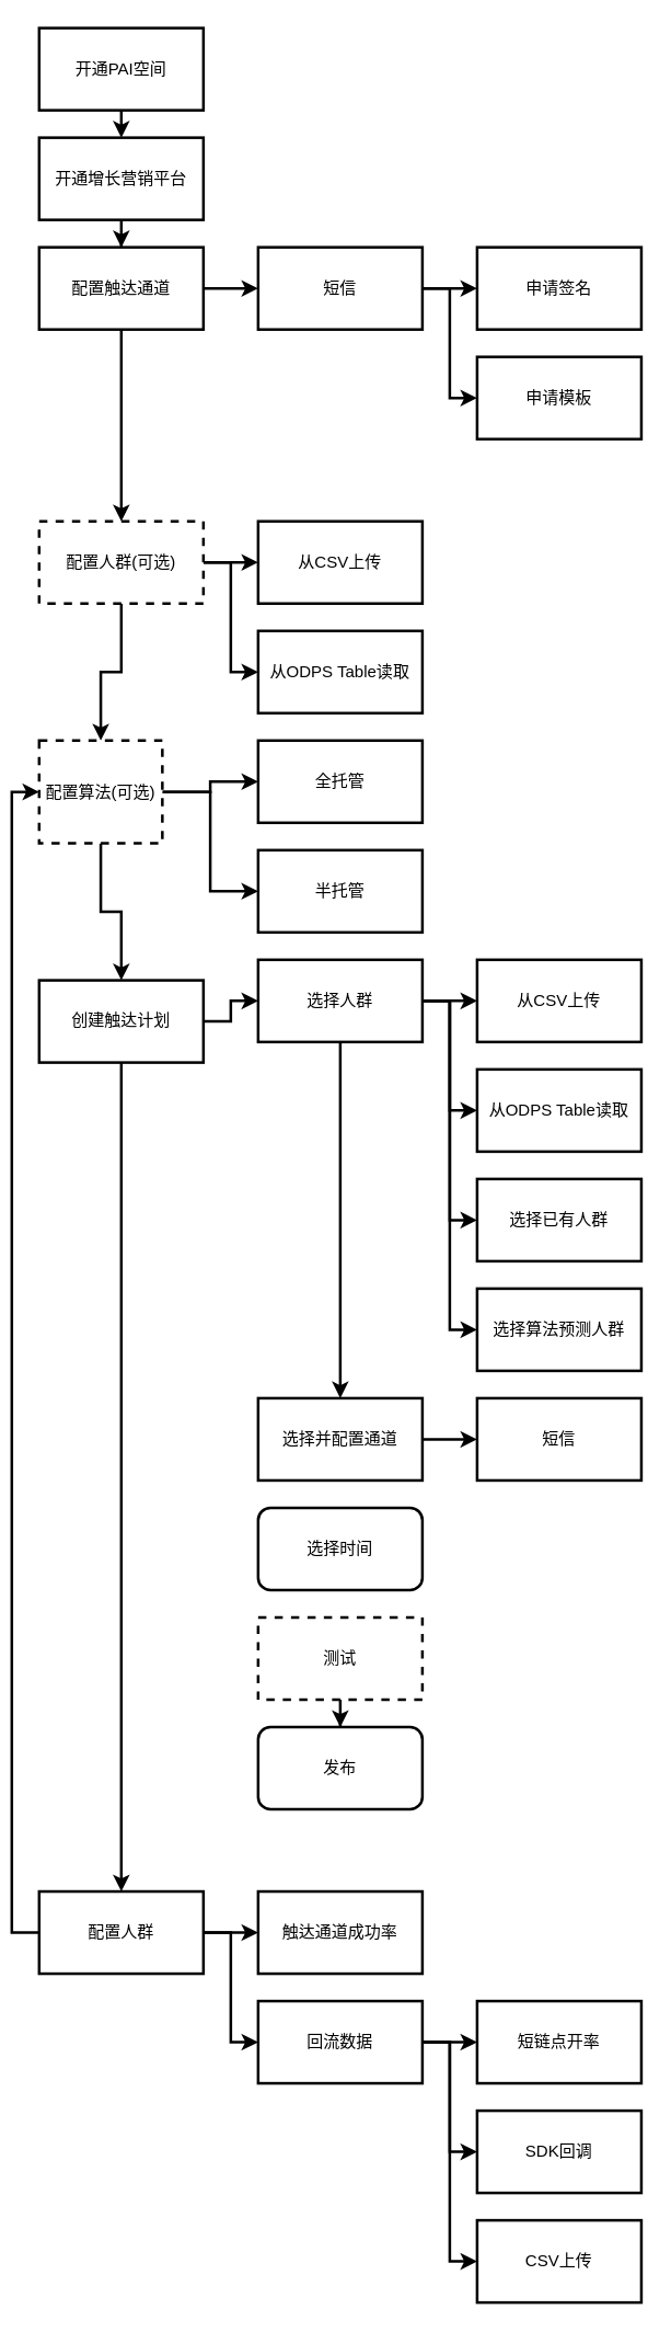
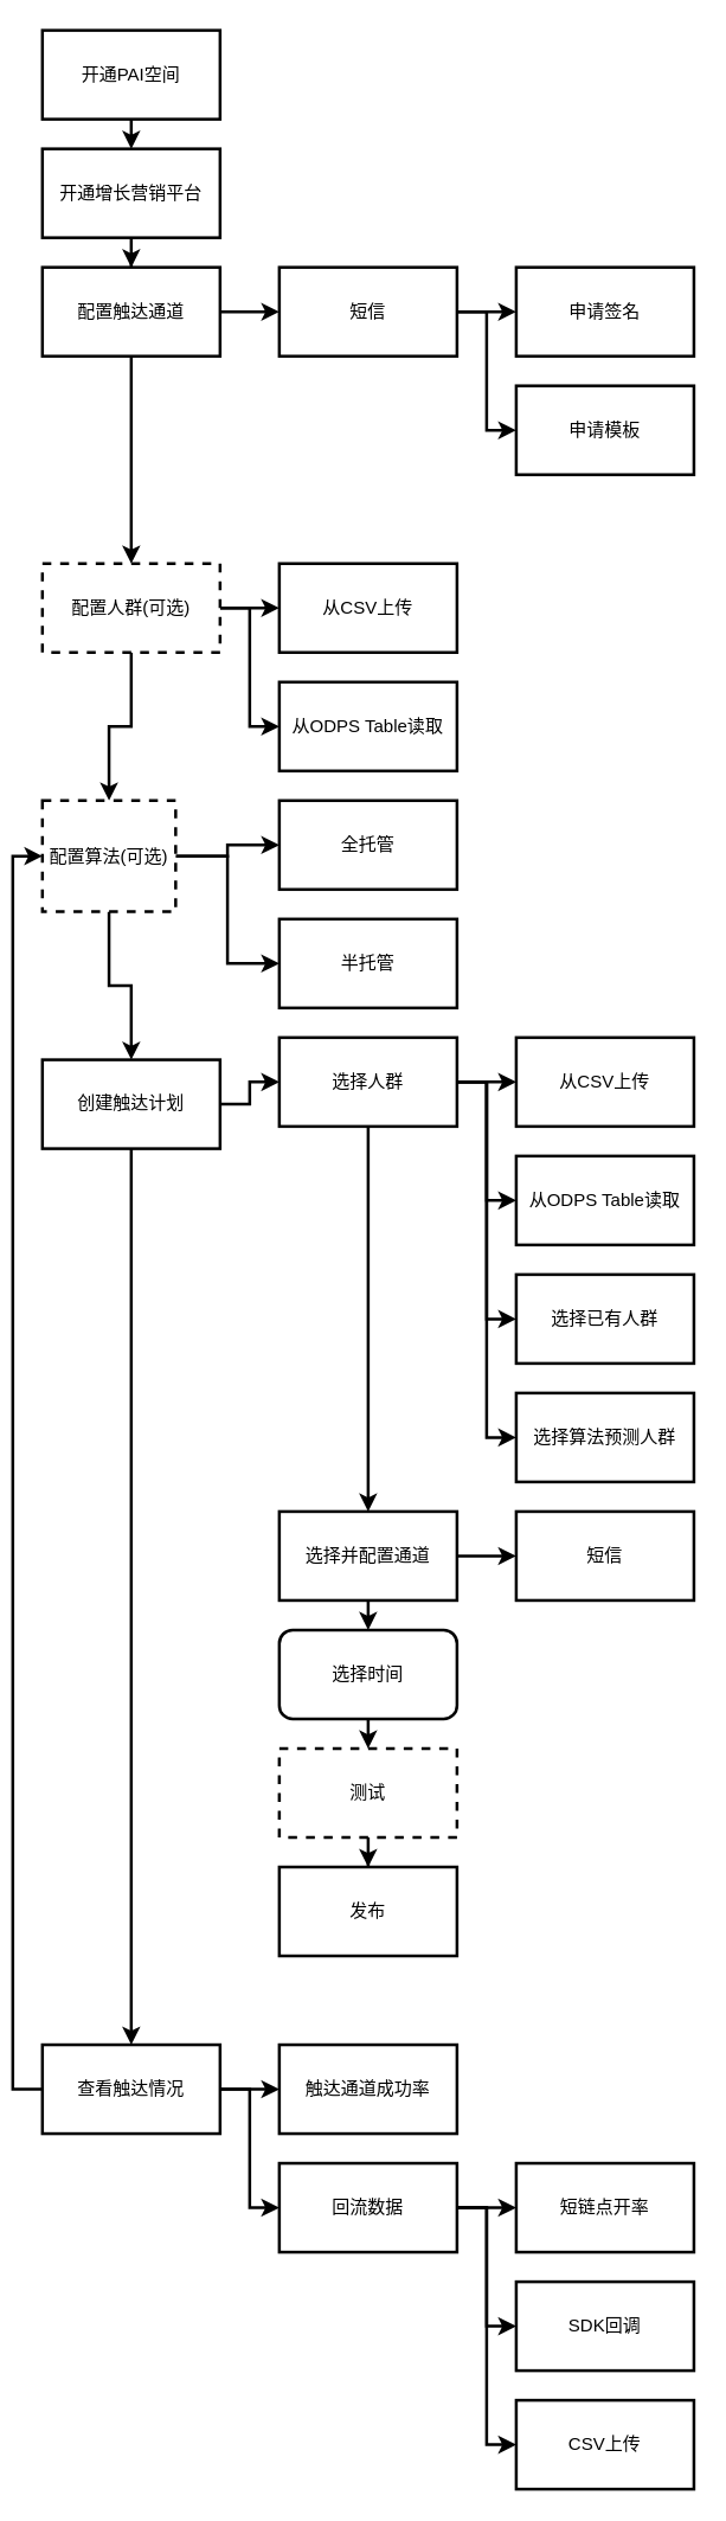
  <mxCell id="0" />
  <mxCell id="1" parent="0" />
  <mxCell id="2" style="edgeStyle=orthogonalEdgeStyle;rounded=0;orthogonalLoop=1;jettySize=auto;html=1;exitX=0.5;exitY=1;exitDx=0;exitDy=0;entryX=0.5;entryY=0;entryDx=0;entryDy=0;strokeWidth=2;" edge="1" parent="1" source="3" target="5"><mxGeometry relative="1" as="geometry" /></mxCell>
  <mxCell id="3" value="开通PAI空间" style="rounded=0;whiteSpace=wrap;html=1;strokeWidth=2;" vertex="1" parent="1"><mxGeometry x="20" width="120" height="60" as="geometry" y="20" /></mxCell>
  <mxCell id="4" value="" style="edgeStyle=orthogonalEdgeStyle;rounded=0;orthogonalLoop=1;jettySize=auto;html=1;strokeWidth=2;" edge="1" parent="1" source="5" target="8"><mxGeometry relative="1" as="geometry" /></mxCell>
  <mxCell id="5" value="开通增长营销平台" style="rounded=0;whiteSpace=wrap;html=1;strokeWidth=2;" vertex="1" parent="1"><mxGeometry x="20" y="100" width="120" height="60" as="geometry" /></mxCell>
  <mxCell id="6" style="edgeStyle=orthogonalEdgeStyle;rounded=0;orthogonalLoop=1;jettySize=auto;html=1;exitX=0.5;exitY=1;exitDx=0;exitDy=0;entryX=0.5;entryY=0;entryDx=0;entryDy=0;strokeWidth=2;" edge="1" parent="1" source="8" target="17"><mxGeometry relative="1" as="geometry" /></mxCell>
  <mxCell id="7" style="edgeStyle=orthogonalEdgeStyle;rounded=0;orthogonalLoop=1;jettySize=auto;html=1;exitX=1;exitY=0.5;exitDx=0;exitDy=0;strokeWidth=2;" edge="1" parent="1" source="8" target="46"><mxGeometry relative="1" as="geometry" /></mxCell>
  <mxCell id="8" value="配置触达通道" style="rounded=0;whiteSpace=wrap;html=1;strokeWidth=2;" vertex="1" parent="1"><mxGeometry x="20" y="180" width="120" height="60" as="geometry" /></mxCell>
  <mxCell id="9" value="" style="edgeStyle=orthogonalEdgeStyle;rounded=0;orthogonalLoop=1;jettySize=auto;html=1;strokeWidth=2;" edge="1" parent="1" source="11" target="23"><mxGeometry relative="1" as="geometry" /></mxCell>
  <mxCell id="10" style="edgeStyle=orthogonalEdgeStyle;rounded=0;orthogonalLoop=1;jettySize=auto;html=1;exitX=0.5;exitY=1;exitDx=0;exitDy=0;strokeWidth=2;" edge="1" parent="1" source="11" target="39"><mxGeometry relative="1" as="geometry" /></mxCell>
  <mxCell id="11" value="创建触达计划" style="rounded=0;whiteSpace=wrap;html=1;strokeWidth=2;" vertex="1" parent="1"><mxGeometry x="20" y="715" width="120" height="60" as="geometry" /></mxCell>
  <mxCell id="12" value="申请签名" style="rounded=0;whiteSpace=wrap;html=1;strokeWidth=2;" vertex="1" parent="1"><mxGeometry x="340" y="180" width="120" height="60" as="geometry" /></mxCell>
  <mxCell id="13" value="申请模板" style="rounded=0;whiteSpace=wrap;html=1;strokeWidth=2;" vertex="1" parent="1"><mxGeometry x="340" y="260" width="120" height="60" as="geometry" /></mxCell>
  <mxCell id="14" style="edgeStyle=orthogonalEdgeStyle;rounded=0;orthogonalLoop=1;jettySize=auto;html=1;exitX=1;exitY=0.5;exitDx=0;exitDy=0;strokeWidth=2;" edge="1" parent="1" source="17" target="27"><mxGeometry relative="1" as="geometry" /></mxCell>
  <mxCell id="15" style="edgeStyle=orthogonalEdgeStyle;rounded=0;orthogonalLoop=1;jettySize=auto;html=1;exitX=1;exitY=0.5;exitDx=0;exitDy=0;entryX=0;entryY=0.5;entryDx=0;entryDy=0;strokeWidth=2;" edge="1" parent="1" source="17" target="28"><mxGeometry relative="1" as="geometry" /></mxCell>
  <mxCell id="16" value="" style="edgeStyle=orthogonalEdgeStyle;rounded=0;orthogonalLoop=1;jettySize=auto;html=1;strokeWidth=2;" edge="1" parent="1" source="17" target="33"><mxGeometry relative="1" as="geometry" /></mxCell>
  <mxCell id="17" value="配置人群(可选)" style="rounded=0;whiteSpace=wrap;html=1;strokeWidth=2;dashed=1;" vertex="1" parent="1"><mxGeometry x="20" y="380" width="120" height="60" as="geometry" /></mxCell>
  <mxCell id="18" value="" style="edgeStyle=orthogonalEdgeStyle;rounded=0;orthogonalLoop=1;jettySize=auto;html=1;strokeWidth=2;" edge="1" parent="1" source="23" target="24"><mxGeometry relative="1" as="geometry" /></mxCell>
  <mxCell id="19" style="edgeStyle=orthogonalEdgeStyle;rounded=0;orthogonalLoop=1;jettySize=auto;html=1;exitX=1;exitY=0.5;exitDx=0;exitDy=0;entryX=0;entryY=0.5;entryDx=0;entryDy=0;strokeWidth=2;" edge="1" parent="1" source="23" target="25"><mxGeometry relative="1" as="geometry" /></mxCell>
  <mxCell id="20" style="edgeStyle=orthogonalEdgeStyle;rounded=0;orthogonalLoop=1;jettySize=auto;html=1;exitX=1;exitY=0.5;exitDx=0;exitDy=0;entryX=0;entryY=0.5;entryDx=0;entryDy=0;strokeWidth=2;" edge="1" parent="1" source="23" target="26"><mxGeometry relative="1" as="geometry" /></mxCell>
  <mxCell id="21" style="edgeStyle=orthogonalEdgeStyle;rounded=0;orthogonalLoop=1;jettySize=auto;html=1;exitX=1;exitY=0.5;exitDx=0;exitDy=0;entryX=0;entryY=0.5;entryDx=0;entryDy=0;strokeWidth=2;" edge="1" parent="1" source="23" target="29"><mxGeometry relative="1" as="geometry" /></mxCell>
  <mxCell id="22" style="edgeStyle=orthogonalEdgeStyle;rounded=0;orthogonalLoop=1;jettySize=auto;html=1;exitX=0.5;exitY=1;exitDx=0;exitDy=0;strokeWidth=2;" edge="1" parent="1" source="23" target="42"><mxGeometry relative="1" as="geometry" /></mxCell>
  <mxCell id="23" value="选择人群" style="rounded=0;whiteSpace=wrap;html=1;strokeWidth=2;" vertex="1" parent="1"><mxGeometry x="180" y="700" width="120" height="60" as="geometry" /></mxCell>
  <mxCell id="24" value="从CSV上传" style="rounded=0;whiteSpace=wrap;html=1;strokeWidth=2;" vertex="1" parent="1"><mxGeometry x="340" y="700" width="120" height="60" as="geometry" /></mxCell>
  <mxCell id="25" value="从ODPS Table读取" style="rounded=0;whiteSpace=wrap;html=1;strokeWidth=2;" vertex="1" parent="1"><mxGeometry x="340" y="780" width="120" height="60" as="geometry" /></mxCell>
  <mxCell id="26" value="选择已有人群" style="rounded=0;whiteSpace=wrap;html=1;strokeWidth=2;" vertex="1" parent="1"><mxGeometry x="340" y="860" width="120" height="60" as="geometry" /></mxCell>
  <mxCell id="27" value="从CSV上传" style="rounded=0;whiteSpace=wrap;html=1;strokeWidth=2;" vertex="1" parent="1"><mxGeometry x="180" y="380" width="120" height="60" as="geometry" /></mxCell>
  <mxCell id="28" value="从ODPS Table读取" style="rounded=0;whiteSpace=wrap;html=1;strokeWidth=2;" vertex="1" parent="1"><mxGeometry x="180" y="460" width="120" height="60" as="geometry" /></mxCell>
  <mxCell id="29" value="选择算法预测人群" style="rounded=0;whiteSpace=wrap;html=1;strokeWidth=2;" vertex="1" parent="1"><mxGeometry x="340" y="940" width="120" height="60" as="geometry" /></mxCell>
  <mxCell id="30" style="edgeStyle=orthogonalEdgeStyle;rounded=0;orthogonalLoop=1;jettySize=auto;html=1;exitX=0.5;exitY=1;exitDx=0;exitDy=0;entryX=0.5;entryY=0;entryDx=0;entryDy=0;strokeWidth=2;" edge="1" parent="1" source="33" target="11"><mxGeometry relative="1" as="geometry" /></mxCell>
  <mxCell id="31" style="edgeStyle=orthogonalEdgeStyle;rounded=0;orthogonalLoop=1;jettySize=auto;html=1;exitX=1;exitY=0.5;exitDx=0;exitDy=0;entryX=0;entryY=0.5;entryDx=0;entryDy=0;strokeWidth=2;" edge="1" parent="1" source="33" target="34"><mxGeometry relative="1" as="geometry" /></mxCell>
  <mxCell id="32" style="edgeStyle=orthogonalEdgeStyle;rounded=0;orthogonalLoop=1;jettySize=auto;html=1;exitX=1;exitY=0.5;exitDx=0;exitDy=0;entryX=0;entryY=0.5;entryDx=0;entryDy=0;strokeWidth=2;" edge="1" parent="1" source="33" target="35"><mxGeometry relative="1" as="geometry" /></mxCell>
  <mxCell id="33" value="配置算法(可选)" style="rounded=0;whiteSpace=wrap;html=1;strokeWidth=2;dashed=1;" vertex="1" parent="1"><mxGeometry x="20" y="540" width="90" height="75" as="geometry" /></mxCell>
  <mxCell id="34" value="全托管" style="rounded=0;whiteSpace=wrap;html=1;strokeWidth=2;" vertex="1" parent="1"><mxGeometry x="180" y="540" width="120" height="60" as="geometry" /></mxCell>
  <mxCell id="35" value="半托管" style="rounded=0;whiteSpace=wrap;html=1;strokeWidth=2;" vertex="1" parent="1"><mxGeometry x="180" y="620" width="120" height="60" as="geometry" /></mxCell>
  <mxCell id="36" value="" style="edgeStyle=orthogonalEdgeStyle;rounded=0;orthogonalLoop=1;jettySize=auto;html=1;strokeWidth=2;" edge="1" parent="1" source="39" target="43"><mxGeometry relative="1" as="geometry" /></mxCell>
  <mxCell id="37" style="edgeStyle=orthogonalEdgeStyle;rounded=0;orthogonalLoop=1;jettySize=auto;html=1;exitX=1;exitY=0.5;exitDx=0;exitDy=0;entryX=0;entryY=0.5;entryDx=0;entryDy=0;strokeWidth=2;" edge="1" parent="1" source="39" target="56"><mxGeometry relative="1" as="geometry" /></mxCell>
  <mxCell id="38" style="edgeStyle=orthogonalEdgeStyle;rounded=0;orthogonalLoop=1;jettySize=auto;html=1;exitX=0;exitY=0.5;exitDx=0;exitDy=0;entryX=0;entryY=0.5;entryDx=0;entryDy=0;strokeWidth=2;" edge="1" parent="1" source="39" target="33"><mxGeometry relative="1" as="geometry" /></mxCell>
- <mxCell id="39" value="配置人群" style="rounded=0;whiteSpace=wrap;html=1;strokeWidth=2;" vertex="1" parent="1"><mxGeometry x="20" y="1380" width="120" height="60" as="geometry" /></mxCell>
+ <mxCell id="39" value="查看触达情况" style="rounded=0;whiteSpace=wrap;html=1;strokeWidth=2;" vertex="1" parent="1"><mxGeometry x="20" y="1380" width="120" height="60" as="geometry" /></mxCell>
  <mxCell id="40" value="" style="edgeStyle=orthogonalEdgeStyle;rounded=0;orthogonalLoop=1;jettySize=auto;html=1;strokeWidth=2;" edge="1" parent="1" source="42" target="49"><mxGeometry relative="1" as="geometry" /></mxCell>
+ <mxCell id="41" style="edgeStyle=orthogonalEdgeStyle;rounded=0;orthogonalLoop=1;jettySize=auto;html=1;exitX=0.5;exitY=1;exitDx=0;exitDy=0;entryX=0.5;entryY=0;entryDx=0;entryDy=0;strokeWidth=2;" edge="1" parent="1" source="42" target="48"><mxGeometry relative="1" as="geometry" /></mxCell>
  <mxCell id="42" value="选择并配置通道" style="rounded=0;whiteSpace=wrap;html=1;strokeWidth=2;" vertex="1" parent="1"><mxGeometry x="180" y="1020" width="120" height="60" as="geometry" /></mxCell>
  <mxCell id="43" value="触达通道成功率" style="rounded=0;whiteSpace=wrap;html=1;strokeWidth=2;" vertex="1" parent="1"><mxGeometry x="180" y="1380" width="120" height="60" as="geometry" /></mxCell>
  <mxCell id="44" style="edgeStyle=orthogonalEdgeStyle;rounded=0;orthogonalLoop=1;jettySize=auto;html=1;exitX=1;exitY=0.5;exitDx=0;exitDy=0;entryX=0;entryY=0.5;entryDx=0;entryDy=0;strokeWidth=2;" edge="1" parent="1" source="46" target="12"><mxGeometry relative="1" as="geometry" /></mxCell>
  <mxCell id="45" style="edgeStyle=orthogonalEdgeStyle;rounded=0;orthogonalLoop=1;jettySize=auto;html=1;exitX=1;exitY=0.5;exitDx=0;exitDy=0;entryX=0;entryY=0.5;entryDx=0;entryDy=0;strokeWidth=2;" edge="1" parent="1" source="46" target="13"><mxGeometry relative="1" as="geometry" /></mxCell>
  <mxCell id="46" value="短信" style="rounded=0;whiteSpace=wrap;html=1;strokeWidth=2;" vertex="1" parent="1"><mxGeometry x="180" y="180" width="120" height="60" as="geometry" /></mxCell>
+ <mxCell id="47" style="edgeStyle=orthogonalEdgeStyle;rounded=0;orthogonalLoop=1;jettySize=auto;html=1;exitX=0.5;exitY=1;exitDx=0;exitDy=0;entryX=0.5;entryY=0;entryDx=0;entryDy=0;strokeWidth=2;" edge="1" parent="1" source="48" target="51"><mxGeometry relative="1" as="geometry" /></mxCell>
  <mxCell id="48" value="选择时间" style="whiteSpace=wrap;html=1;strokeWidth=2;rounded=1;" vertex="1" parent="1"><mxGeometry x="180" y="1100" width="120" height="60" as="geometry" /></mxCell>
  <mxCell id="49" value="短信" style="rounded=0;whiteSpace=wrap;html=1;strokeWidth=2;" vertex="1" parent="1"><mxGeometry x="340" y="1020" width="120" height="60" as="geometry" /></mxCell>
  <mxCell id="50" style="edgeStyle=orthogonalEdgeStyle;rounded=0;orthogonalLoop=1;jettySize=auto;html=1;exitX=0.5;exitY=1;exitDx=0;exitDy=0;strokeWidth=2;" edge="1" parent="1" source="51" target="52"><mxGeometry relative="1" as="geometry" /></mxCell>
  <mxCell id="51" value="测试" style="rounded=0;whiteSpace=wrap;html=1;strokeWidth=2;dashed=1;" vertex="1" parent="1"><mxGeometry x="180" y="1180" width="120" height="60" as="geometry" /></mxCell>
- <mxCell id="52" value="发布" style="whiteSpace=wrap;html=1;strokeWidth=2;rounded=1;" vertex="1" parent="1"><mxGeometry x="180" y="1260" width="120" height="60" as="geometry" /></mxCell>
+ <mxCell id="52" value="发布" style="rounded=0;whiteSpace=wrap;html=1;strokeWidth=2;" vertex="1" parent="1"><mxGeometry x="180" y="1260" width="120" height="60" as="geometry" /></mxCell>
  <mxCell id="53" style="edgeStyle=orthogonalEdgeStyle;rounded=0;orthogonalLoop=1;jettySize=auto;html=1;exitX=1;exitY=0.5;exitDx=0;exitDy=0;strokeWidth=2;" edge="1" parent="1" source="56" target="57"><mxGeometry relative="1" as="geometry" /></mxCell>
  <mxCell id="54" style="edgeStyle=orthogonalEdgeStyle;rounded=0;orthogonalLoop=1;jettySize=auto;html=1;exitX=1;exitY=0.5;exitDx=0;exitDy=0;entryX=0;entryY=0.5;entryDx=0;entryDy=0;strokeWidth=2;" edge="1" parent="1" source="56" target="58"><mxGeometry relative="1" as="geometry" /></mxCell>
  <mxCell id="55" style="edgeStyle=orthogonalEdgeStyle;rounded=0;orthogonalLoop=1;jettySize=auto;html=1;exitX=1;exitY=0.5;exitDx=0;exitDy=0;entryX=0;entryY=0.5;entryDx=0;entryDy=0;strokeWidth=2;" edge="1" parent="1" source="56" target="59"><mxGeometry relative="1" as="geometry" /></mxCell>
  <mxCell id="56" value="回流数据" style="rounded=0;whiteSpace=wrap;html=1;strokeWidth=2;" vertex="1" parent="1"><mxGeometry x="180" y="1460" width="120" height="60" as="geometry" /></mxCell>
  <mxCell id="57" value="短链点开率" style="rounded=0;whiteSpace=wrap;html=1;strokeWidth=2;" vertex="1" parent="1"><mxGeometry x="340" y="1460" width="120" height="60" as="geometry" /></mxCell>
  <mxCell id="58" value="SDK回调" style="rounded=0;whiteSpace=wrap;html=1;strokeWidth=2;" vertex="1" parent="1"><mxGeometry x="340" y="1540" width="120" height="60" as="geometry" /></mxCell>
  <mxCell id="59" value="CSV上传" style="rounded=0;whiteSpace=wrap;html=1;strokeWidth=2;" vertex="1" parent="1"><mxGeometry x="340" y="1620" width="120" height="60" as="geometry" /></mxCell>
